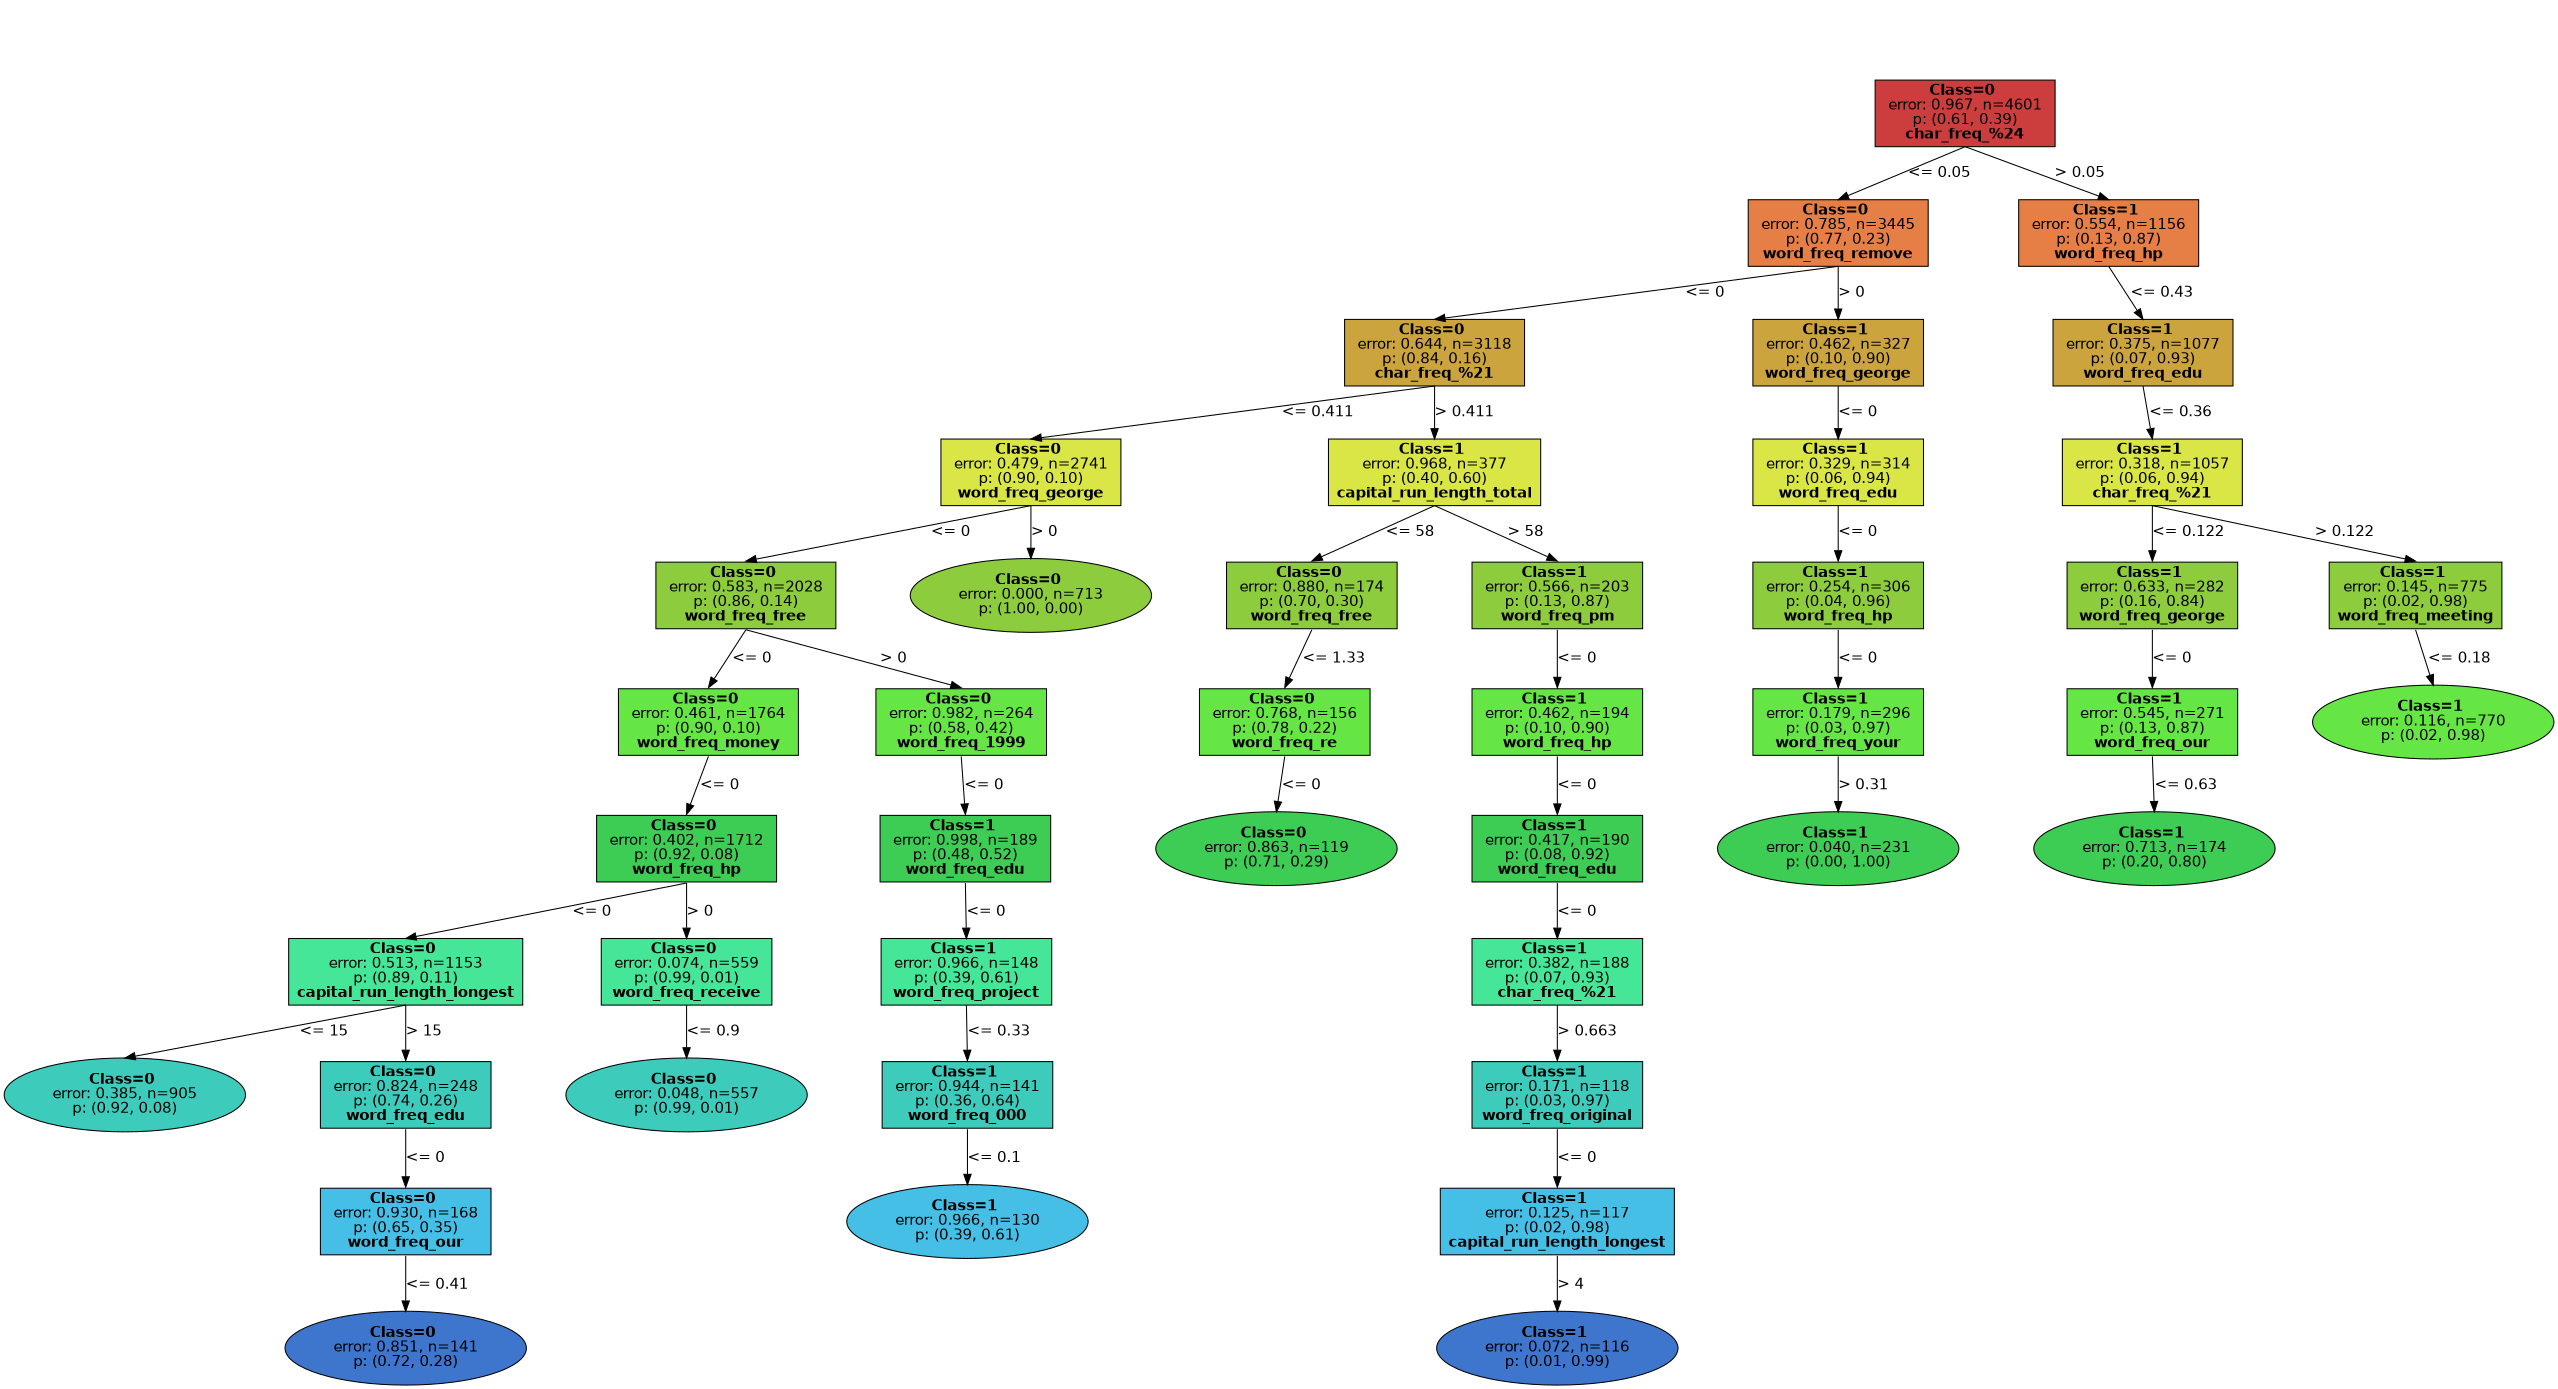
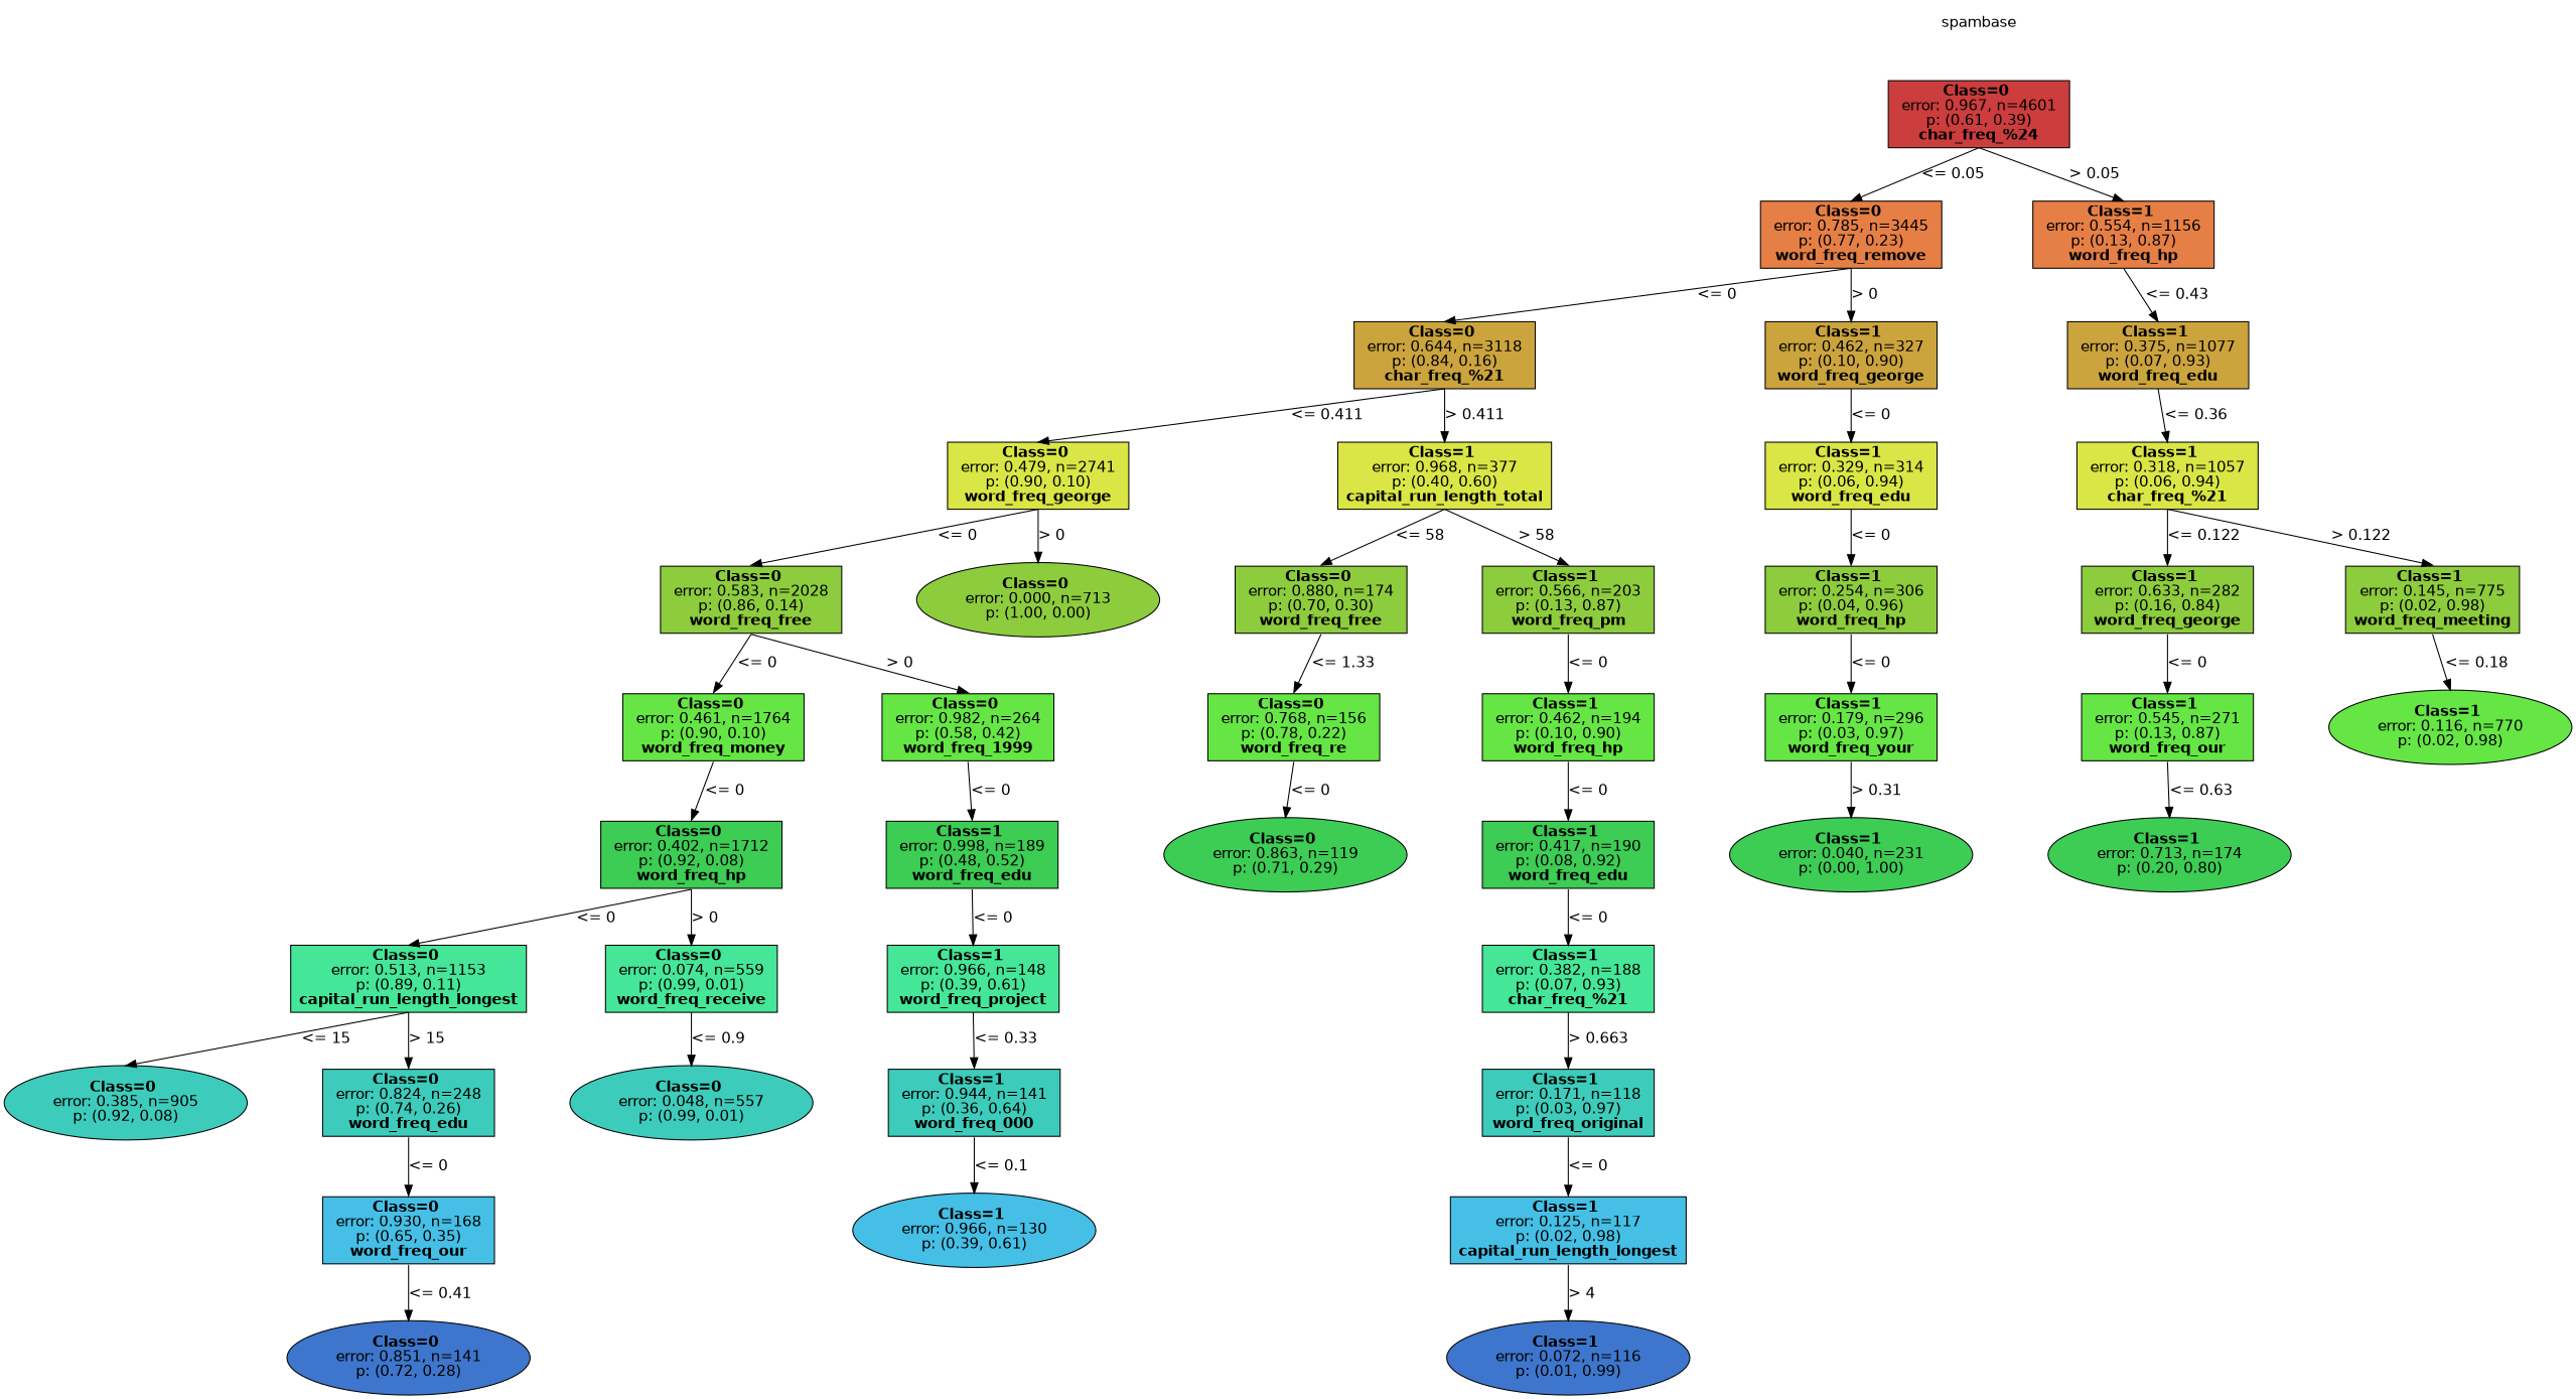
  digraph {
    nodesep=1
    ranksep=0.5
    splines=false
    node [color=black fillcolor="0.240 0.7 0.800" fontname=helvetica shape=rect style=filled]
    edge [fontname=helvetica headport=n tailport=s]
+   n1 [fillcolor=white label=spambase shape=plaintext]
    n2 [fillcolor="0.000 0.7 0.800" label=<<b> Class=0 </b> <br/> error: 0.967, n=4601 <br/> p: (0.61, 0.39) <br/><b>char_freq_%24</b>>]
    n3 [fillcolor="0.060 0.7 0.900" label=<<b> Class=0 </b> <br/> error: 0.785, n=3445 <br/> p: (0.77, 0.23) <br/><b>word_freq_remove</b>>]
    n4 [fillcolor="0.060 0.7 0.900" label=<<b> Class=1 </b> <br/> error: 0.554, n=1156 <br/> p: (0.13, 0.87) <br/><b>word_freq_hp</b>>]
    n5 [fillcolor="0.120 0.7 0.800" label=<<b> Class=0 </b> <br/> error: 0.644, n=3118 <br/> p: (0.84, 0.16) <br/><b>char_freq_%21</b>>]
    n6 [fillcolor="0.120 0.7 0.800" label=<<b> Class=1 </b> <br/> error: 0.462, n=327 <br/> p: (0.10, 0.90) <br/><b>word_freq_george</b>>]
    n7 [fillcolor="0.180 0.7 0.900" label=<<b> Class=0 </b> <br/> error: 0.479, n=2741 <br/> p: (0.90, 0.10) <br/><b>word_freq_george</b>>]
    n8 [fillcolor="0.180 0.7 0.900" label=<<b> Class=1 </b> <br/> error: 0.968, n=377 <br/> p: (0.40, 0.60) <br/><b>capital_run_length_total</b>>]
    n9 [label=<<b> Class=0 </b> <br/> error: 0.583, n=2028 <br/> p: (0.86, 0.14) <br/><b>word_freq_free</b>>]
    n10 [label=<<b> Class=0 </b> <br/> error: 0.000, n=713 <br/> p: (1.00, 0.00) > shape=oval]
    n11 [fillcolor="0.300 0.7 0.900" label=<<b> Class=0 </b> <br/> error: 0.461, n=1764 <br/> p: (0.90, 0.10) <br/><b>word_freq_money</b>>]
    n12 [fillcolor="0.300 0.7 0.900" label=<<b> Class=0 </b> <br/> error: 0.982, n=264 <br/> p: (0.58, 0.42) <br/><b>word_freq_1999</b>>]
    n13 [fillcolor="0.360 0.7 0.800" label=<<b> Class=0 </b> <br/> error: 0.402, n=1712 <br/> p: (0.92, 0.08) <br/><b>word_freq_hp</b>>]
    n14 [fillcolor="0.420 0.7 0.900" label=<<b> Class=0 </b> <br/> error: 0.513, n=1153 <br/> p: (0.89, 0.11) <br/><b>capital_run_length_longest</b>>]
    n15 [fillcolor="0.420 0.7 0.900" label=<<b> Class=0 </b> <br/> error: 0.074, n=559 <br/> p: (0.99, 0.01) <br/><b>word_freq_receive</b>>]
    n16 [fillcolor="0.480 0.7 0.800" label=<<b> Class=0 </b> <br/> error: 0.385, n=905 <br/> p: (0.92, 0.08) > shape=oval]
    n17 [fillcolor="0.480 0.7 0.800" label=<<b> Class=0 </b> <br/> error: 0.824, n=248 <br/> p: (0.74, 0.26) <br/><b>word_freq_edu</b>>]
    n18 [fillcolor="0.540 0.7 0.900" label=<<b> Class=0 </b> <br/> error: 0.930, n=168 <br/> p: (0.65, 0.35) <br/><b>word_freq_our</b>>]
    n19 [fillcolor="0.600 0.7 0.800" label=<<b> Class=0 </b> <br/> error: 0.851, n=141 <br/> p: (0.72, 0.28) > shape=oval]
    n20 [fillcolor="0.480 0.7 0.800" label=<<b> Class=0 </b> <br/> error: 0.048, n=557 <br/> p: (0.99, 0.01) > shape=oval]
    n21 [fillcolor="0.360 0.7 0.800" label=<<b> Class=1 </b> <br/> error: 0.998, n=189 <br/> p: (0.48, 0.52) <br/><b>word_freq_edu</b>>]
    n22 [fillcolor="0.420 0.7 0.900" label=<<b> Class=1 </b> <br/> error: 0.966, n=148 <br/> p: (0.39, 0.61) <br/><b>word_freq_project</b>>]
    n23 [fillcolor="0.480 0.7 0.800" label=<<b> Class=1 </b> <br/> error: 0.944, n=141 <br/> p: (0.36, 0.64) <br/><b>word_freq_000</b>>]
    n24 [fillcolor="0.540 0.7 0.900" label=<<b> Class=1 </b> <br/> error: 0.966, n=130 <br/> p: (0.39, 0.61) > shape=oval]
    n25 [label=<<b> Class=0 </b> <br/> error: 0.880, n=174 <br/> p: (0.70, 0.30) <br/><b>word_freq_free</b>>]
    n26 [label=<<b> Class=1 </b> <br/> error: 0.566, n=203 <br/> p: (0.13, 0.87) <br/><b>word_freq_pm</b>>]
    n27 [fillcolor="0.300 0.7 0.900" label=<<b> Class=0 </b> <br/> error: 0.768, n=156 <br/> p: (0.78, 0.22) <br/><b>word_freq_re</b>>]
    n28 [fillcolor="0.360 0.7 0.800" label=<<b> Class=0 </b> <br/> error: 0.863, n=119 <br/> p: (0.71, 0.29) > shape=oval]
    n29 [fillcolor="0.300 0.7 0.900" label=<<b> Class=1 </b> <br/> error: 0.462, n=194 <br/> p: (0.10, 0.90) <br/><b>word_freq_hp</b>>]
    n30 [fillcolor="0.360 0.7 0.800" label=<<b> Class=1 </b> <br/> error: 0.417, n=190 <br/> p: (0.08, 0.92) <br/><b>word_freq_edu</b>>]
    n31 [fillcolor="0.420 0.7 0.900" label=<<b> Class=1 </b> <br/> error: 0.382, n=188 <br/> p: (0.07, 0.93) <br/><b>char_freq_%21</b>>]
    n32 [fillcolor="0.480 0.7 0.800" label=<<b> Class=1 </b> <br/> error: 0.171, n=118 <br/> p: (0.03, 0.97) <br/><b>word_freq_original</b>>]
    n33 [fillcolor="0.540 0.7 0.900" label=<<b> Class=1 </b> <br/> error: 0.125, n=117 <br/> p: (0.02, 0.98) <br/><b>capital_run_length_longest</b>>]
    n34 [fillcolor="0.600 0.7 0.800" label=<<b> Class=1 </b> <br/> error: 0.072, n=116 <br/> p: (0.01, 0.99) > shape=oval]
    n35 [fillcolor="0.180 0.7 0.900" label=<<b> Class=1 </b> <br/> error: 0.329, n=314 <br/> p: (0.06, 0.94) <br/><b>word_freq_edu</b>>]
    n36 [label=<<b> Class=1 </b> <br/> error: 0.254, n=306 <br/> p: (0.04, 0.96) <br/><b>word_freq_hp</b>>]
    n37 [fillcolor="0.300 0.7 0.900" label=<<b> Class=1 </b> <br/> error: 0.179, n=296 <br/> p: (0.03, 0.97) <br/><b>word_freq_your</b>>]
    n38 [fillcolor="0.360 0.7 0.800" label=<<b> Class=1 </b> <br/> error: 0.040, n=231 <br/> p: (0.00, 1.00) > shape=oval]
    n39 [fillcolor="0.120 0.7 0.800" label=<<b> Class=1 </b> <br/> error: 0.375, n=1077 <br/> p: (0.07, 0.93) <br/><b>word_freq_edu</b>>]
    n40 [fillcolor="0.180 0.7 0.900" label=<<b> Class=1 </b> <br/> error: 0.318, n=1057 <br/> p: (0.06, 0.94) <br/><b>char_freq_%21</b>>]
    n41 [label=<<b> Class=1 </b> <br/> error: 0.633, n=282 <br/> p: (0.16, 0.84) <br/><b>word_freq_george</b>>]
    n42 [label=<<b> Class=1 </b> <br/> error: 0.145, n=775 <br/> p: (0.02, 0.98) <br/><b>word_freq_meeting</b>>]
    n43 [fillcolor="0.300 0.7 0.900" label=<<b> Class=1 </b> <br/> error: 0.545, n=271 <br/> p: (0.13, 0.87) <br/><b>word_freq_our</b>>]
    n44 [fillcolor="0.360 0.7 0.800" label=<<b> Class=1 </b> <br/> error: 0.713, n=174 <br/> p: (0.20, 0.80) > shape=oval]
    n45 [fillcolor="0.300 0.7 0.900" label=<<b> Class=1 </b> <br/> error: 0.116, n=770 <br/> p: (0.02, 0.98) > shape=oval]
+   n1 -> n2 [style=invis]
    n2 -> n3 [label="<= 0.05"]
    n2 -> n4 [label="> 0.05"]
    n3 -> n5 [label="<= 0"]
    n3 -> n6 [label="> 0"]
    n4 -> n39 [label="<= 0.43"]
    n5 -> n7 [label="<= 0.411"]
    n5 -> n8 [label="> 0.411"]
    n6 -> n35 [label="<= 0"]
    n7 -> n9 [label="<= 0"]
    n7 -> n10 [label="> 0"]
    n8 -> n25 [label="<= 58"]
    n8 -> n26 [label="> 58"]
    n9 -> n11 [label="<= 0"]
    n9 -> n12 [label="> 0"]
    n11 -> n13 [label="<= 0"]
    n12 -> n21 [label="<= 0"]
    n13 -> n14 [label="<= 0"]
    n13 -> n15 [label="> 0"]
    n14 -> n16 [label="<= 15"]
    n14 -> n17 [label="> 15"]
    n15 -> n20 [label="<= 0.9"]
    n17 -> n18 [label="<= 0"]
    n18 -> n19 [label="<= 0.41"]
    n21 -> n22 [label="<= 0"]
    n22 -> n23 [label="<= 0.33"]
    n23 -> n24 [label="<= 0.1"]
    n25 -> n27 [label="<= 1.33"]
    n26 -> n29 [label="<= 0"]
    n27 -> n28 [label="<= 0"]
    n29 -> n30 [label="<= 0"]
    n30 -> n31 [label="<= 0"]
    n31 -> n32 [label="> 0.663"]
    n32 -> n33 [label="<= 0"]
    n33 -> n34 [label="> 4"]
    n35 -> n36 [label="<= 0"]
    n36 -> n37 [label="<= 0"]
    n37 -> n38 [label="> 0.31"]
    n39 -> n40 [label="<= 0.36"]
    n40 -> n41 [label="<= 0.122"]
    n40 -> n42 [label="> 0.122"]
    n41 -> n43 [label="<= 0"]
    n42 -> n45 [label="<= 0.18"]
    n43 -> n44 [label="<= 0.63"]
  }
